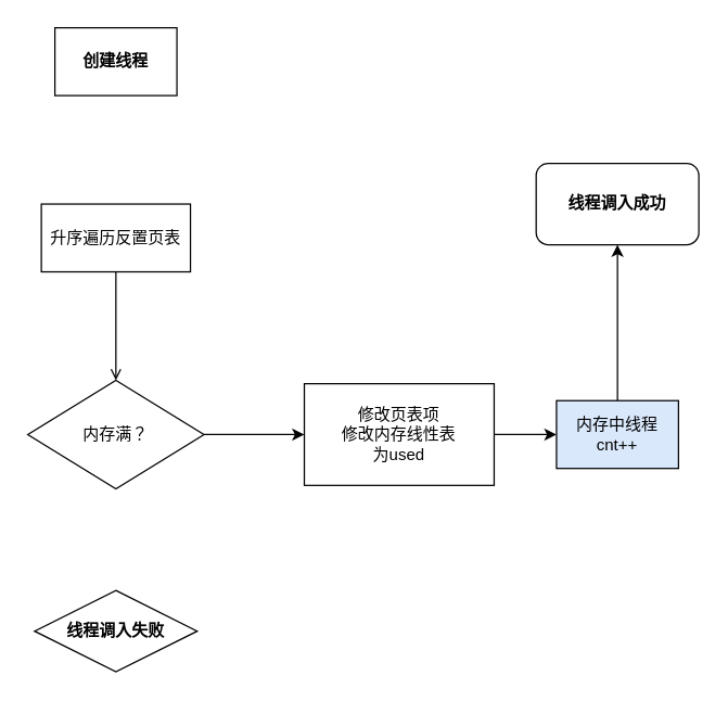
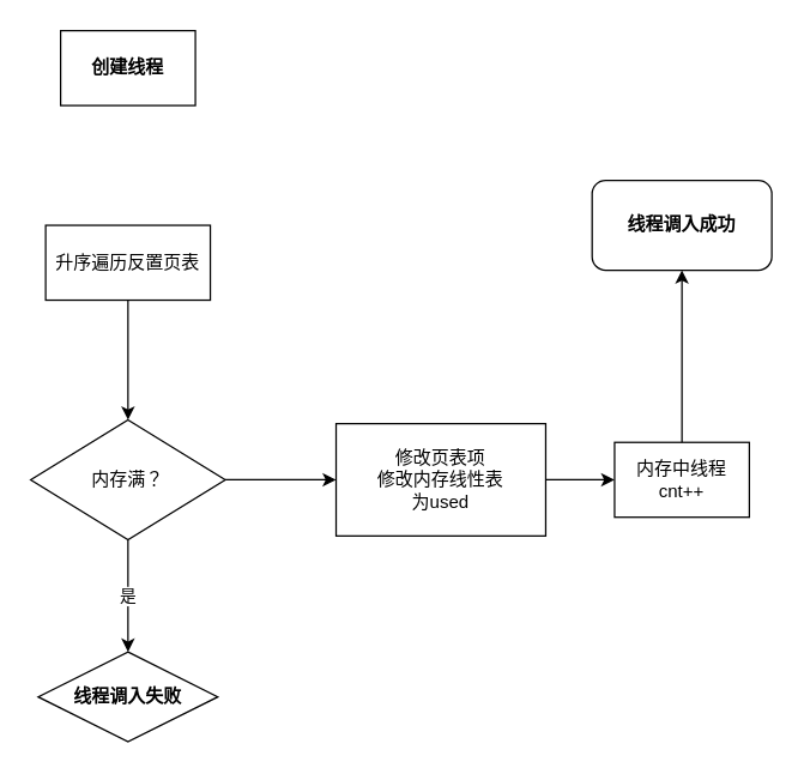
  <mxCell id="0" />
  <mxCell id="1" parent="0" />
  <mxCell id="2" value="创建线程" style="rounded=0;whiteSpace=wrap;html=1;fontStyle=1" vertex="1" parent="1"><mxGeometry x="40" y="20" width="90" height="50" as="geometry" /></mxCell>
- <mxCell id="3" style="edgeStyle=orthogonalEdgeStyle;rounded=0;orthogonalLoop=1;jettySize=auto;html=1;exitX=0.5;exitY=1;exitDx=0;exitDy=0;endArrow=open;" edge="1" parent="1" source="4" target="7"><mxGeometry relative="1" as="geometry" /></mxCell>
+ <mxCell id="3" style="edgeStyle=orthogonalEdgeStyle;rounded=0;orthogonalLoop=1;jettySize=auto;html=1;exitX=0.5;exitY=1;exitDx=0;exitDy=0;" edge="1" parent="1" source="4" target="7"><mxGeometry relative="1" as="geometry" /></mxCell>
  <mxCell id="4" value="升序遍历反置页表" style="rounded=0;whiteSpace=wrap;html=1;" vertex="1" parent="1"><mxGeometry x="30" y="150" width="110" height="50" as="geometry" /></mxCell>
+ <mxCell id="5" value="是" style="edgeStyle=orthogonalEdgeStyle;rounded=0;orthogonalLoop=1;jettySize=auto;html=1;exitX=0.5;exitY=1;exitDx=0;exitDy=0;entryX=0.5;entryY=0;entryDx=0;entryDy=0;" edge="1" parent="1" source="7" target="8"><mxGeometry relative="1" as="geometry" /></mxCell>
  <mxCell id="6" style="edgeStyle=orthogonalEdgeStyle;rounded=0;orthogonalLoop=1;jettySize=auto;html=1;exitX=1;exitY=0.5;exitDx=0;exitDy=0;entryX=0;entryY=0.5;entryDx=0;entryDy=0;" edge="1" parent="1" source="7" target="10"><mxGeometry relative="1" as="geometry" /></mxCell>
  <mxCell id="7" value="内存满？" style="rhombus;whiteSpace=wrap;html=1;rounded=0;" vertex="1" parent="1"><mxGeometry x="20" y="280" width="130" height="80" as="geometry" /></mxCell>
  <mxCell id="8" value="线程调入失败" style="rhombus;whiteSpace=wrap;html=1;fontStyle=1;" vertex="1" parent="1"><mxGeometry x="25" y="435" width="120" height="60" as="geometry" /></mxCell>
  <mxCell id="9" style="edgeStyle=orthogonalEdgeStyle;rounded=0;orthogonalLoop=1;jettySize=auto;html=1;exitX=1;exitY=0.5;exitDx=0;exitDy=0;" edge="1" parent="1" source="10"><mxGeometry relative="1" as="geometry"><mxPoint x="410" y="320" as="targetPoint" /></mxGeometry></mxCell>
  <mxCell id="10" value="修改页表项&lt;br&gt;修改内存线性表&lt;br&gt;为used" style="rounded=0;whiteSpace=wrap;html=1;" vertex="1" parent="1"><mxGeometry x="224" y="282.5" width="140" height="75" as="geometry" /></mxCell>
  <mxCell id="11" style="edgeStyle=orthogonalEdgeStyle;rounded=0;orthogonalLoop=1;jettySize=auto;html=1;exitX=0.5;exitY=0;exitDx=0;exitDy=0;" edge="1" parent="1" source="12"><mxGeometry relative="1" as="geometry"><mxPoint x="455" y="180" as="targetPoint" /></mxGeometry></mxCell>
- <mxCell id="12" value="内存中线程cnt++" style="rounded=0;whiteSpace=wrap;html=1;fillColor=#dae8fc;" vertex="1" parent="1"><mxGeometry x="410" y="295" width="90" height="50" as="geometry" /></mxCell>
+ <mxCell id="12" value="内存中线程cnt++" style="rounded=0;whiteSpace=wrap;html=1;" vertex="1" parent="1"><mxGeometry x="410" y="295" width="90" height="50" as="geometry" /></mxCell>
  <mxCell id="13" value="线程调入成功" style="rounded=1;whiteSpace=wrap;html=1;fontStyle=1" vertex="1" parent="1"><mxGeometry x="395" y="120" width="120" height="60" as="geometry" /></mxCell>
